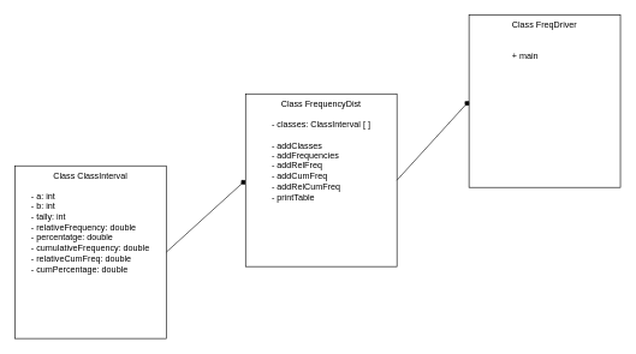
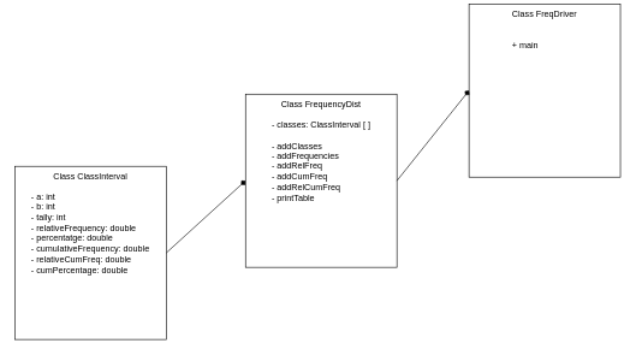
  <mxCell id="0" />
  <mxCell id="1" parent="0" />
  <mxCell id="2" style="edgeStyle=none;html=1;entryX=0;entryY=0.5;entryDx=0;entryDy=0;endArrow=diamond;endFill=1;exitX=1;exitY=0.5;exitDx=0;exitDy=0;" edge="1" parent="1" source="3" target="4"><mxGeometry relative="1" as="geometry" /></mxCell>
  <mxCell id="3" value="&lt;div style=&quot;&quot;&gt;&lt;span style=&quot;background-color: initial;&quot;&gt;Class ClassInterval&lt;/span&gt;&lt;/div&gt;&lt;div style=&quot;&quot;&gt;&lt;br&gt;&lt;/div&gt;&lt;div style=&quot;text-align: left;&quot;&gt;&lt;span style=&quot;background-color: initial;&quot;&gt;- a: int&amp;nbsp;&lt;/span&gt;&lt;/div&gt;&lt;div style=&quot;text-align: left;&quot;&gt;&lt;span style=&quot;background-color: initial;&quot;&gt;- b: int&lt;/span&gt;&lt;/div&gt;&lt;div style=&quot;text-align: left;&quot;&gt;&lt;span style=&quot;background-color: initial;&quot;&gt;- tally: int&lt;/span&gt;&lt;/div&gt;&lt;div style=&quot;text-align: left;&quot;&gt;- relativeFrequency: double&lt;/div&gt;&lt;div style=&quot;text-align: left;&quot;&gt;- percentatge: double&lt;/div&gt;&lt;div style=&quot;text-align: left;&quot;&gt;- cumulativeFrequency: double&lt;/div&gt;&lt;div style=&quot;text-align: left;&quot;&gt;- relativeCumFreq: double&lt;/div&gt;&lt;div style=&quot;text-align: left;&quot;&gt;- cumPercentage: double&lt;/div&gt;&lt;div style=&quot;text-align: left;&quot;&gt;&lt;br&gt;&lt;/div&gt;&lt;div style=&quot;text-align: left;&quot;&gt;&lt;br&gt;&lt;/div&gt;&lt;div style=&quot;text-align: left;&quot;&gt;&lt;br&gt;&lt;/div&gt;" style="whiteSpace=wrap;html=1;verticalAlign=top;align=center;" vertex="1" parent="1"><mxGeometry x="20" y="230" width="210" height="240" as="geometry" /></mxCell>
  <mxCell id="4" value="&lt;div style=&quot;&quot;&gt;&lt;span style=&quot;background-color: initial;&quot;&gt;Class FrequencyDist&lt;/span&gt;&lt;/div&gt;&lt;div style=&quot;&quot;&gt;&lt;br&gt;&lt;/div&gt;&lt;div style=&quot;text-align: left;&quot;&gt;&lt;span style=&quot;background-color: initial;&quot;&gt;- classes: ClassInterval [ ]&lt;/span&gt;&lt;/div&gt;&lt;div style=&quot;text-align: left;&quot;&gt;&lt;br&gt;&lt;/div&gt;&lt;div style=&quot;text-align: left;&quot;&gt;- addClasses&lt;/div&gt;&lt;div style=&quot;text-align: left;&quot;&gt;- addFrequencies&lt;/div&gt;&lt;div style=&quot;text-align: left;&quot;&gt;- addRelFreq&lt;/div&gt;&lt;div style=&quot;text-align: left;&quot;&gt;- addCumFreq&lt;/div&gt;&lt;div style=&quot;text-align: left;&quot;&gt;- addRelCumFreq&lt;/div&gt;&lt;div style=&quot;text-align: left;&quot;&gt;- printTable&lt;/div&gt;&lt;div style=&quot;text-align: left;&quot;&gt;&lt;br&gt;&lt;/div&gt;&lt;div style=&quot;text-align: left;&quot;&gt;&lt;br&gt;&lt;/div&gt;" style="whiteSpace=wrap;html=1;verticalAlign=top;align=center;" vertex="1" parent="1"><mxGeometry x="340" y="130" width="210" height="240" as="geometry" /></mxCell>
- <mxCell id="5" value="&lt;div style=&quot;&quot;&gt;&lt;span style=&quot;background-color: initial;&quot;&gt;Class FreqDriver&lt;/span&gt;&lt;/div&gt;&lt;div style=&quot;&quot;&gt;&lt;br&gt;&lt;/div&gt;&lt;div style=&quot;text-align: left;&quot;&gt;&lt;br&gt;&lt;/div&gt;&lt;div style=&quot;text-align: left;&quot;&gt;+ main&lt;/div&gt;&lt;div style=&quot;text-align: left;&quot;&gt;&lt;br&gt;&lt;/div&gt;" style="whiteSpace=wrap;html=1;verticalAlign=top;align=center;" vertex="1" parent="1"><mxGeometry x="650" y="20" width="210" height="240" as="geometry" /></mxCell>
+ <mxCell id="5" value="&lt;div style=&quot;&quot;&gt;&lt;span style=&quot;background-color: initial;&quot;&gt;Class FreqDriver&lt;/span&gt;&lt;/div&gt;&lt;div style=&quot;&quot;&gt;&lt;br&gt;&lt;/div&gt;&lt;div style=&quot;text-align: left;&quot;&gt;&lt;br&gt;&lt;/div&gt;&lt;div style=&quot;text-align: left;&quot;&gt;+ main&lt;/div&gt;&lt;div style=&quot;text-align: left;&quot;&gt;&lt;br&gt;&lt;/div&gt;" style="whiteSpace=wrap;html=1;verticalAlign=top;align=center;" vertex="1" parent="1"><mxGeometry x="650" y="5" width="210" height="240" as="geometry" /></mxCell>
  <mxCell id="6" style="edgeStyle=none;html=1;entryX=0;entryY=0.5;entryDx=0;entryDy=0;endArrow=diamond;endFill=1;exitX=1;exitY=0.5;exitDx=0;exitDy=0;" edge="1" parent="1" source="4" target="5"><mxGeometry relative="1" as="geometry"><mxPoint x="260" y="200" as="sourcePoint" /><mxPoint x="330" y="200" as="targetPoint" /></mxGeometry></mxCell>
